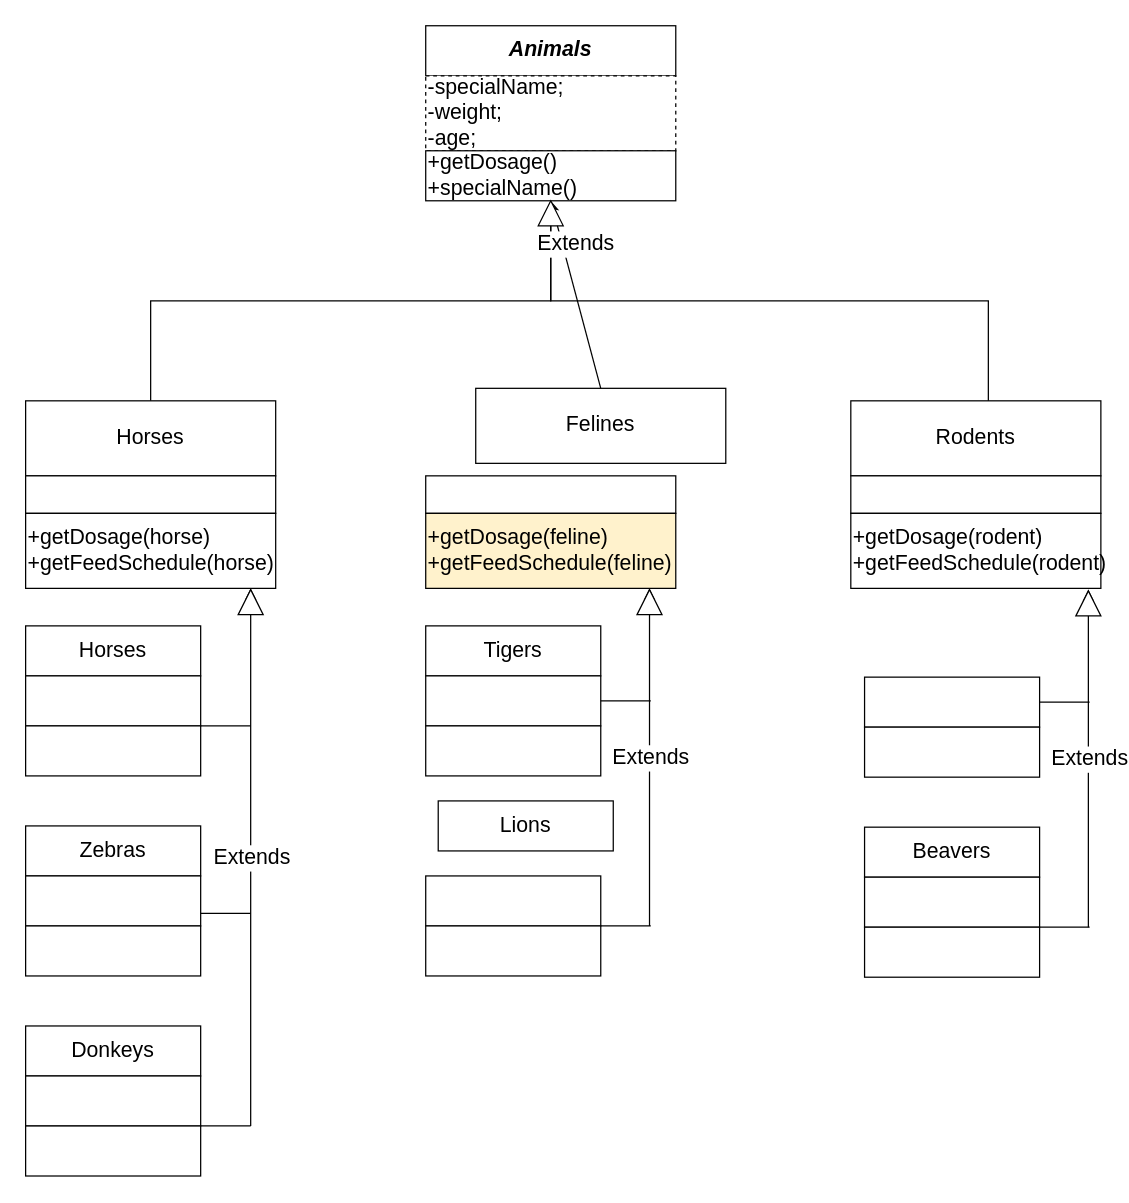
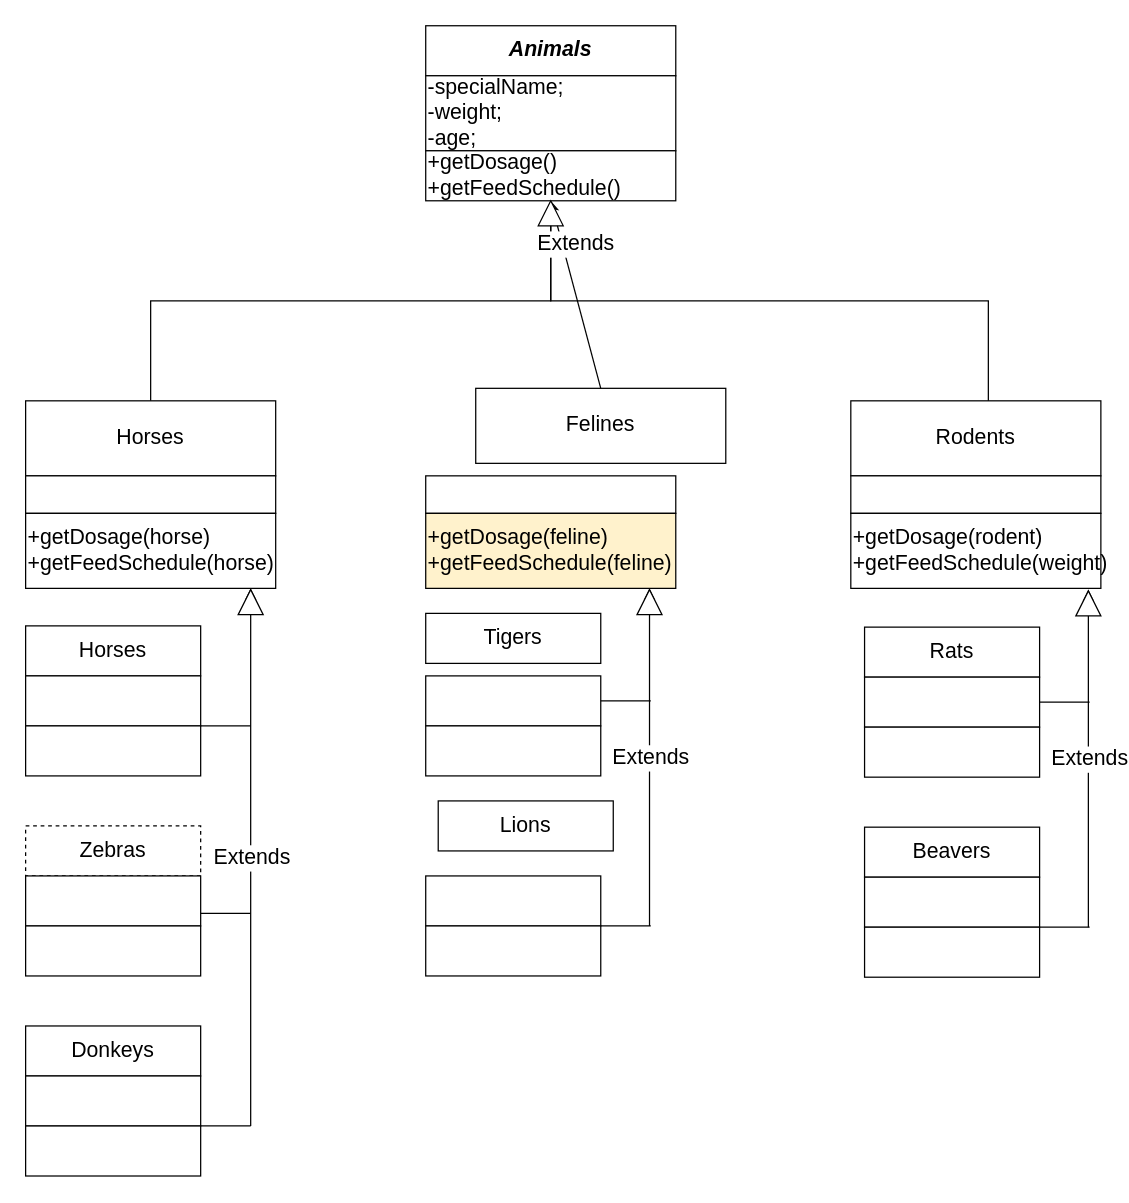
  <mxCell id="0" />
  <mxCell id="1" parent="0" />
  <mxCell id="2" value="" style="rounded=0;whiteSpace=wrap;html=1;" vertex="1" parent="1"><mxGeometry x="340" y="20" width="200" height="40" as="geometry" /></mxCell>
  <mxCell id="3" value="&lt;font style=&quot;font-size: 17px;&quot;&gt;Animals&lt;/font&gt;" style="text;html=1;strokeColor=none;fillColor=none;align=center;verticalAlign=middle;whiteSpace=wrap;rounded=0;fontStyle=3" vertex="1" parent="1"><mxGeometry x="410" y="25" width="60" height="30" as="geometry" /></mxCell>
- <mxCell id="4" value="-specialName;&lt;br&gt;-weight;&lt;br&gt;-age;" style="rounded=0;whiteSpace=wrap;html=1;fontSize=17;align=left;dashed=1;" vertex="1" parent="1"><mxGeometry x="340" y="60" width="200" height="60" as="geometry" /></mxCell>
- <mxCell id="5" value="+getDosage()&lt;br&gt;+specialName()" style="rounded=0;whiteSpace=wrap;html=1;fontSize=17;align=left;" vertex="1" parent="1"><mxGeometry x="340" y="120" width="200" height="40" as="geometry" /></mxCell>
+ <mxCell id="4" value="-specialName;&lt;br&gt;-weight;&lt;br&gt;-age;" style="rounded=0;whiteSpace=wrap;html=1;fontSize=17;align=left;" vertex="1" parent="1"><mxGeometry x="340" y="60" width="200" height="60" as="geometry" /></mxCell>
+ <mxCell id="5" value="+getDosage()&lt;br&gt;+getFeedSchedule()" style="rounded=0;whiteSpace=wrap;html=1;fontSize=17;align=left;" vertex="1" parent="1"><mxGeometry x="340" y="120" width="200" height="40" as="geometry" /></mxCell>
  <mxCell id="6" style="edgeStyle=orthogonalEdgeStyle;rounded=0;orthogonalLoop=1;jettySize=auto;html=1;exitX=0.5;exitY=0;exitDx=0;exitDy=0;fontSize=17;" edge="1" parent="1" source="7" target="5"><mxGeometry relative="1" as="geometry"><Array as="points"><mxPoint x="120" y="240" /><mxPoint x="440" y="240" /></Array></mxGeometry></mxCell>
  <mxCell id="7" value="Horses" style="rounded=1;whiteSpace=wrap;html=1;fontSize=17;arcSize=0;" vertex="1" parent="1"><mxGeometry x="20" y="320" width="200" height="60" as="geometry" /></mxCell>
  <mxCell id="8" value="Felines" style="rounded=1;whiteSpace=wrap;html=1;fontSize=17;arcSize=0;" vertex="1" parent="1"><mxGeometry x="380" y="310" width="200" height="60" as="geometry" /></mxCell>
  <mxCell id="9" value="Rodents" style="rounded=1;whiteSpace=wrap;html=1;fontSize=17;arcSize=0;" vertex="1" parent="1"><mxGeometry x="680" y="320" width="200" height="60" as="geometry" /></mxCell>
  <mxCell id="10" value="" style="edgeStyle=orthogonalEdgeStyle;rounded=0;orthogonalLoop=1;jettySize=auto;html=1;exitX=0.5;exitY=0;exitDx=0;exitDy=0;fontSize=17;endArrow=none;startArrow=none;" edge="1" parent="1"><mxGeometry relative="1" as="geometry"><mxPoint x="439.882" y="167.75" as="targetPoint" /><mxPoint x="435" y="170" as="sourcePoint" /><Array as="points" /></mxGeometry></mxCell>
  <mxCell id="11" value="" style="edgeStyle=orthogonalEdgeStyle;rounded=0;orthogonalLoop=1;jettySize=auto;html=1;fontSize=17;endArrow=none;" edge="1" parent="1"><mxGeometry relative="1" as="geometry"><mxPoint x="440" y="180" as="targetPoint" /><mxPoint x="790" y="320" as="sourcePoint" /><Array as="points"><mxPoint x="790" y="320" /><mxPoint x="790" y="240" /><mxPoint x="440" y="240" /></Array></mxGeometry></mxCell>
  <mxCell id="12" value="" style="rounded=1;whiteSpace=wrap;html=1;fontSize=17;arcSize=0;" vertex="1" parent="1"><mxGeometry x="340" y="380" width="200" height="30" as="geometry" /></mxCell>
  <mxCell id="13" value="" style="rounded=1;whiteSpace=wrap;html=1;fontSize=17;arcSize=0;" vertex="1" parent="1"><mxGeometry x="680" y="380" width="200" height="30" as="geometry" /></mxCell>
  <mxCell id="14" value="" style="rounded=1;whiteSpace=wrap;html=1;fontSize=17;arcSize=0;" vertex="1" parent="1"><mxGeometry x="20" y="380" width="200" height="30" as="geometry" /></mxCell>
  <mxCell id="15" value="&lt;span style=&quot;&quot;&gt;+getDosage(horse)&lt;/span&gt;&lt;br style=&quot;&quot;&gt;&lt;div style=&quot;&quot;&gt;&lt;span style=&quot;background-color: initial;&quot;&gt;+getFeedSchedule(horse)&lt;/span&gt;&lt;/div&gt;" style="rounded=1;whiteSpace=wrap;html=1;fontSize=17;arcSize=0;align=left;" vertex="1" parent="1"><mxGeometry x="20" y="410" width="200" height="60" as="geometry" /></mxCell>
  <mxCell id="16" value="&lt;span style=&quot;&quot;&gt;+getDosage(feline)&lt;/span&gt;&lt;br style=&quot;&quot;&gt;&lt;span style=&quot;&quot;&gt;+getFeedSchedule(feline)&lt;/span&gt;" style="rounded=1;whiteSpace=wrap;html=1;fontSize=17;arcSize=0;align=left;fillColor=#fff2cc;" vertex="1" parent="1"><mxGeometry x="340" y="410" width="200" height="60" as="geometry" /></mxCell>
- <mxCell id="17" value="&lt;span style=&quot;&quot;&gt;+getDosage(rodent)&lt;/span&gt;&lt;br style=&quot;&quot;&gt;&lt;span style=&quot;&quot;&gt;+getFeedSchedule(rodent)&lt;/span&gt;" style="rounded=1;whiteSpace=wrap;html=1;fontSize=17;arcSize=0;align=left;" vertex="1" parent="1"><mxGeometry x="680" y="410" width="200" height="60" as="geometry" /></mxCell>
+ <mxCell id="17" value="&lt;span style=&quot;&quot;&gt;+getDosage(rodent)&lt;/span&gt;&lt;br style=&quot;&quot;&gt;&lt;span style=&quot;&quot;&gt;+getFeedSchedule(weight)&lt;/span&gt;" style="rounded=1;whiteSpace=wrap;html=1;fontSize=17;arcSize=0;align=left;" vertex="1" parent="1"><mxGeometry x="680" y="410" width="200" height="60" as="geometry" /></mxCell>
  <mxCell id="18" value="" style="endArrow=classic;html=1;rounded=0;fontSize=17;exitX=0.5;exitY=0;exitDx=0;exitDy=0;entryX=0.5;entryY=1;entryDx=0;entryDy=0;" edge="1" parent="1" source="8" target="5"><mxGeometry relative="1" as="geometry"><mxPoint x="430" y="270" as="sourcePoint" /><mxPoint x="530" y="270" as="targetPoint" /></mxGeometry></mxCell>
  <mxCell id="19" value="Extends" style="edgeLabel;resizable=0;html=1;align=center;verticalAlign=middle;fontSize=17;" connectable="0" vertex="1" parent="18"><mxGeometry relative="1" as="geometry"><mxPoint y="-40" as="offset" /></mxGeometry></mxCell>
  <mxCell id="20" value="Horses" style="rounded=0;whiteSpace=wrap;html=1;fontSize=17;" vertex="1" parent="1"><mxGeometry x="20" y="500" width="140" height="40" as="geometry" /></mxCell>
  <mxCell id="21" value="" style="rounded=0;whiteSpace=wrap;html=1;fontSize=17;" vertex="1" parent="1"><mxGeometry x="20" y="540" width="140" height="40" as="geometry" /></mxCell>
  <mxCell id="22" value="" style="rounded=0;whiteSpace=wrap;html=1;fontSize=17;" vertex="1" parent="1"><mxGeometry x="20" y="580" width="140" height="40" as="geometry" /></mxCell>
- <mxCell id="23" value="Zebras" style="rounded=0;whiteSpace=wrap;html=1;fontSize=17;" vertex="1" parent="1"><mxGeometry x="20" y="660" width="140" height="40" as="geometry" /></mxCell>
+ <mxCell id="23" value="Zebras" style="rounded=0;whiteSpace=wrap;html=1;fontSize=17;dashed=1;" vertex="1" parent="1"><mxGeometry x="20" y="660" width="140" height="40" as="geometry" /></mxCell>
  <mxCell id="24" value="" style="rounded=0;whiteSpace=wrap;html=1;fontSize=17;" vertex="1" parent="1"><mxGeometry x="20" y="700" width="140" height="40" as="geometry" /></mxCell>
  <mxCell id="25" value="" style="rounded=0;whiteSpace=wrap;html=1;fontSize=17;" vertex="1" parent="1"><mxGeometry x="20" y="740" width="140" height="40" as="geometry" /></mxCell>
  <mxCell id="26" value="Donkeys" style="rounded=0;whiteSpace=wrap;html=1;fontSize=17;" vertex="1" parent="1"><mxGeometry x="20" y="820" width="140" height="40" as="geometry" /></mxCell>
  <mxCell id="27" value="" style="rounded=0;whiteSpace=wrap;html=1;fontSize=17;" vertex="1" parent="1"><mxGeometry x="20" y="860" width="140" height="40" as="geometry" /></mxCell>
  <mxCell id="28" value="" style="rounded=0;whiteSpace=wrap;html=1;fontSize=17;" vertex="1" parent="1"><mxGeometry x="20" y="900" width="140" height="40" as="geometry" /></mxCell>
- <mxCell id="29" value="Tigers" style="rounded=0;whiteSpace=wrap;html=1;fontSize=17;" vertex="1" parent="1"><mxGeometry x="340" y="500" width="140" height="40" as="geometry" /></mxCell>
+ <mxCell id="29" value="Tigers" style="rounded=0;whiteSpace=wrap;html=1;fontSize=17;" vertex="1" parent="1"><mxGeometry x="340" y="490" width="140" height="40" as="geometry" /></mxCell>
  <mxCell id="30" value="" style="rounded=0;whiteSpace=wrap;html=1;fontSize=17;" vertex="1" parent="1"><mxGeometry x="340" y="540" width="140" height="40" as="geometry" /></mxCell>
  <mxCell id="31" value="" style="rounded=0;whiteSpace=wrap;html=1;fontSize=17;" vertex="1" parent="1"><mxGeometry x="340" y="580" width="140" height="40" as="geometry" /></mxCell>
  <mxCell id="32" value="Lions" style="rounded=0;whiteSpace=wrap;html=1;fontSize=17;" vertex="1" parent="1"><mxGeometry x="350" y="640" width="140" height="40" as="geometry" /></mxCell>
  <mxCell id="33" value="" style="rounded=0;whiteSpace=wrap;html=1;fontSize=17;" vertex="1" parent="1"><mxGeometry x="340" y="700" width="140" height="40" as="geometry" /></mxCell>
  <mxCell id="34" value="" style="rounded=0;whiteSpace=wrap;html=1;fontSize=17;" vertex="1" parent="1"><mxGeometry x="340" y="740" width="140" height="40" as="geometry" /></mxCell>
  <mxCell id="35" value="" style="edgeStyle=orthogonalEdgeStyle;rounded=0;orthogonalLoop=1;jettySize=auto;html=1;exitX=0.5;exitY=0;exitDx=0;exitDy=0;fontSize=17;endArrow=none;startArrow=none;" edge="1" source="36" parent="1"><mxGeometry relative="1" as="geometry"><mxPoint x="439.882" y="167.75" as="targetPoint" /><mxPoint x="718" y="319" as="sourcePoint" /><Array as="points"><mxPoint x="440" y="170" /></Array></mxGeometry></mxCell>
  <mxCell id="36" value="" style="triangle;whiteSpace=wrap;html=1;fontSize=17;rotation=-90;" vertex="1" parent="1"><mxGeometry x="430" y="160" width="20" height="20" as="geometry" /></mxCell>
  <mxCell id="37" value="" style="endArrow=classic;html=1;rounded=0;fontSize=17;entryX=0.9;entryY=1;entryDx=0;entryDy=0;entryPerimeter=0;" edge="1" parent="1" target="15"><mxGeometry relative="1" as="geometry"><mxPoint x="200" y="900" as="sourcePoint" /><mxPoint x="200" y="490" as="targetPoint" /></mxGeometry></mxCell>
  <mxCell id="38" value="Extends" style="edgeLabel;resizable=0;html=1;align=center;verticalAlign=middle;fontSize=17;" connectable="0" vertex="1" parent="37"><mxGeometry relative="1" as="geometry" /></mxCell>
  <mxCell id="39" value="" style="edgeStyle=orthogonalEdgeStyle;rounded=0;orthogonalLoop=1;jettySize=auto;html=1;exitX=0.5;exitY=0;exitDx=0;exitDy=0;fontSize=17;endArrow=none;startArrow=none;" edge="1" parent="1"><mxGeometry relative="1" as="geometry"><mxPoint x="200.882" y="478.75" as="targetPoint" /><mxPoint x="196" y="481" as="sourcePoint" /><Array as="points"><mxPoint x="201" y="481" /></Array></mxGeometry></mxCell>
  <mxCell id="40" value="" style="triangle;whiteSpace=wrap;html=1;fontSize=17;rotation=-90;" vertex="1" parent="1"><mxGeometry x="190" y="471" width="20" height="20" as="geometry" /></mxCell>
  <mxCell id="41" value="" style="endArrow=none;html=1;rounded=0;fontSize=17;exitX=1;exitY=0;exitDx=0;exitDy=0;" edge="1" parent="1" source="22"><mxGeometry width="50" height="50" relative="1" as="geometry"><mxPoint x="200" y="650" as="sourcePoint" /><mxPoint x="200" y="580" as="targetPoint" /></mxGeometry></mxCell>
  <mxCell id="42" value="" style="endArrow=none;html=1;rounded=0;fontSize=17;exitX=1;exitY=0;exitDx=0;exitDy=0;" edge="1" parent="1" source="28"><mxGeometry width="50" height="50" relative="1" as="geometry"><mxPoint x="200" y="650" as="sourcePoint" /><mxPoint x="200" y="900" as="targetPoint" /></mxGeometry></mxCell>
  <mxCell id="43" value="" style="endArrow=none;html=1;rounded=0;fontSize=17;exitX=1;exitY=0.75;exitDx=0;exitDy=0;" edge="1" parent="1" source="24"><mxGeometry width="50" height="50" relative="1" as="geometry"><mxPoint x="200" y="650" as="sourcePoint" /><mxPoint x="200" y="730" as="targetPoint" /></mxGeometry></mxCell>
  <mxCell id="44" value="" style="endArrow=classic;html=1;rounded=0;fontSize=17;entryX=0.9;entryY=1;entryDx=0;entryDy=0;entryPerimeter=0;" edge="1" parent="1"><mxGeometry relative="1" as="geometry"><mxPoint x="519" y="740" as="sourcePoint" /><mxPoint x="519" y="470" as="targetPoint" /></mxGeometry></mxCell>
  <mxCell id="45" value="Extends" style="edgeLabel;resizable=0;html=1;align=center;verticalAlign=middle;fontSize=17;" connectable="0" vertex="1" parent="44"><mxGeometry relative="1" as="geometry" /></mxCell>
  <mxCell id="46" value="" style="edgeStyle=orthogonalEdgeStyle;rounded=0;orthogonalLoop=1;jettySize=auto;html=1;exitX=0.5;exitY=0;exitDx=0;exitDy=0;fontSize=17;endArrow=none;startArrow=none;" edge="1" parent="1"><mxGeometry relative="1" as="geometry"><mxPoint x="519.882" y="478.75" as="targetPoint" /><mxPoint x="515" y="481" as="sourcePoint" /><Array as="points"><mxPoint x="520" y="481" /></Array></mxGeometry></mxCell>
  <mxCell id="47" value="" style="triangle;whiteSpace=wrap;html=1;fontSize=17;rotation=-90;" vertex="1" parent="1"><mxGeometry x="509" y="471" width="20" height="20" as="geometry" /></mxCell>
  <mxCell id="48" value="" style="endArrow=none;html=1;rounded=0;fontSize=17;exitX=1;exitY=0;exitDx=0;exitDy=0;" edge="1" parent="1" source="34"><mxGeometry width="50" height="50" relative="1" as="geometry"><mxPoint x="200" y="650" as="sourcePoint" /><mxPoint x="520" y="740" as="targetPoint" /></mxGeometry></mxCell>
  <mxCell id="49" value="" style="endArrow=none;html=1;rounded=0;fontSize=17;" edge="1" parent="1" source="30"><mxGeometry width="50" height="50" relative="1" as="geometry"><mxPoint x="200" y="650" as="sourcePoint" /><mxPoint x="520" y="560" as="targetPoint" /></mxGeometry></mxCell>
+ <mxCell id="50" value="Rats" style="rounded=0;whiteSpace=wrap;html=1;fontSize=17;" vertex="1" parent="1"><mxGeometry x="691" y="501" width="140" height="40" as="geometry" /></mxCell>
  <mxCell id="51" value="" style="rounded=0;whiteSpace=wrap;html=1;fontSize=17;" vertex="1" parent="1"><mxGeometry x="691" y="541" width="140" height="40" as="geometry" /></mxCell>
  <mxCell id="52" value="" style="rounded=0;whiteSpace=wrap;html=1;fontSize=17;" vertex="1" parent="1"><mxGeometry x="691" y="581" width="140" height="40" as="geometry" /></mxCell>
  <mxCell id="53" value="Beavers" style="rounded=0;whiteSpace=wrap;html=1;fontSize=17;" vertex="1" parent="1"><mxGeometry x="691" y="661" width="140" height="40" as="geometry" /></mxCell>
  <mxCell id="54" value="" style="rounded=0;whiteSpace=wrap;html=1;fontSize=17;" vertex="1" parent="1"><mxGeometry x="691" y="701" width="140" height="40" as="geometry" /></mxCell>
  <mxCell id="55" value="" style="rounded=0;whiteSpace=wrap;html=1;fontSize=17;" vertex="1" parent="1"><mxGeometry x="691" y="741" width="140" height="40" as="geometry" /></mxCell>
  <mxCell id="56" value="" style="endArrow=classic;html=1;rounded=0;fontSize=17;entryX=0.9;entryY=1;entryDx=0;entryDy=0;entryPerimeter=0;" edge="1" parent="1"><mxGeometry relative="1" as="geometry"><mxPoint x="870" y="741" as="sourcePoint" /><mxPoint x="870" y="471" as="targetPoint" /></mxGeometry></mxCell>
  <mxCell id="57" value="Extends" style="edgeLabel;resizable=0;html=1;align=center;verticalAlign=middle;fontSize=17;" connectable="0" vertex="1" parent="56"><mxGeometry relative="1" as="geometry" /></mxCell>
  <mxCell id="58" value="" style="edgeStyle=orthogonalEdgeStyle;rounded=0;orthogonalLoop=1;jettySize=auto;html=1;exitX=0.5;exitY=0;exitDx=0;exitDy=0;fontSize=17;endArrow=none;startArrow=none;" edge="1" parent="1"><mxGeometry relative="1" as="geometry"><mxPoint x="870.882" y="479.75" as="targetPoint" /><mxPoint x="866" y="482" as="sourcePoint" /><Array as="points"><mxPoint x="871" y="482" /></Array></mxGeometry></mxCell>
  <mxCell id="59" value="" style="triangle;whiteSpace=wrap;html=1;fontSize=17;rotation=-90;" vertex="1" parent="1"><mxGeometry x="860" y="472" width="20" height="20" as="geometry" /></mxCell>
  <mxCell id="60" value="" style="endArrow=none;html=1;rounded=0;fontSize=17;exitX=1;exitY=0;exitDx=0;exitDy=0;" edge="1" source="55" parent="1"><mxGeometry width="50" height="50" relative="1" as="geometry"><mxPoint x="551" y="651" as="sourcePoint" /><mxPoint x="871" y="741" as="targetPoint" /></mxGeometry></mxCell>
  <mxCell id="61" value="" style="endArrow=none;html=1;rounded=0;fontSize=17;" edge="1" source="51" parent="1"><mxGeometry width="50" height="50" relative="1" as="geometry"><mxPoint x="551" y="651" as="sourcePoint" /><mxPoint x="871" y="561" as="targetPoint" /></mxGeometry></mxCell>
